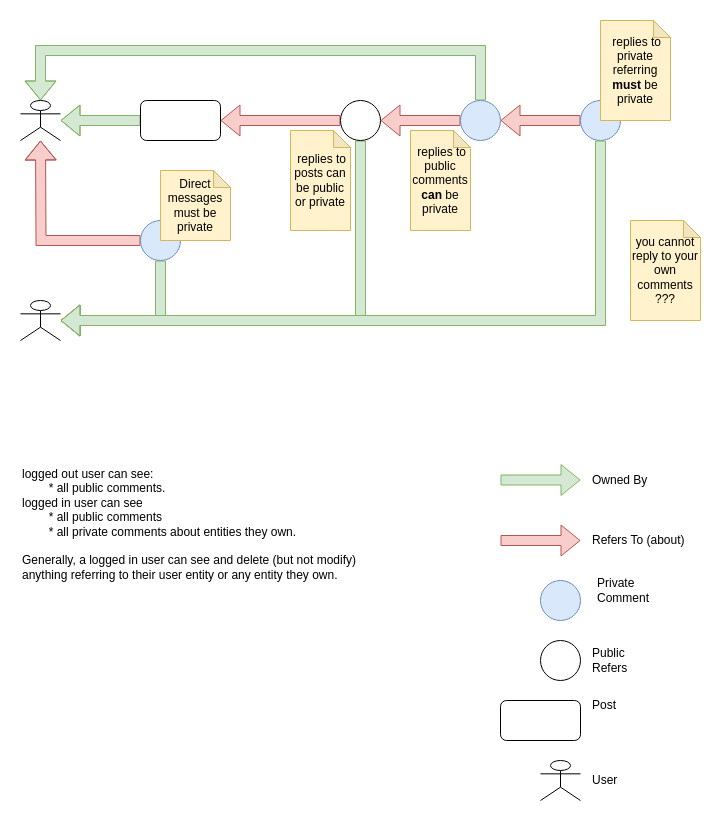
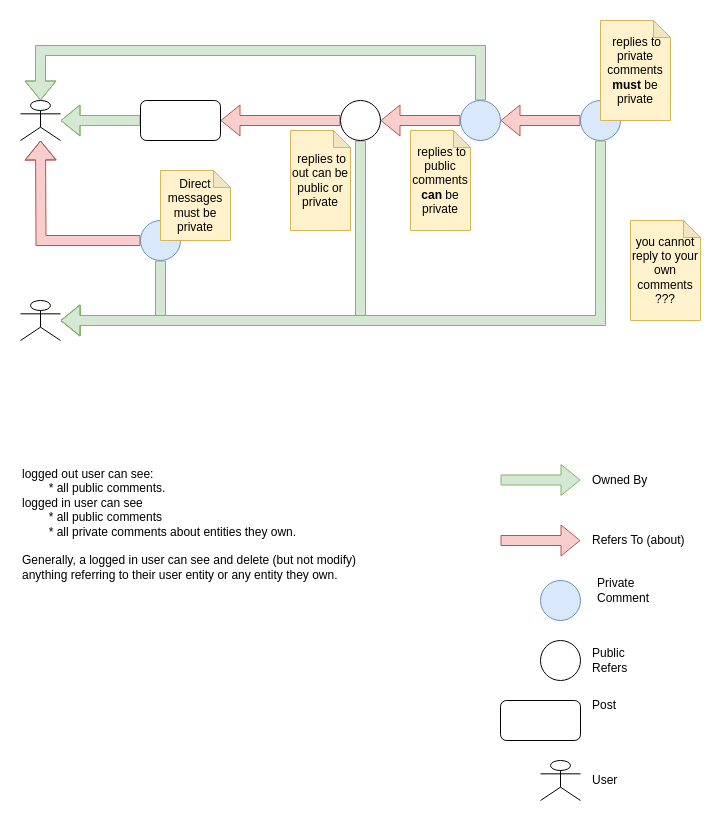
  <mxCell id="0" />
  <mxCell id="1" parent="0" />
  <mxCell id="2" value="" style="shape=umlActor;verticalLabelPosition=bottom;verticalAlign=top;html=1;outlineConnect=0;fontFamily=Helvetica;fontSize=12;fontColor=default;align=center;strokeColor=default;fillColor=default;" parent="1" vertex="1"><mxGeometry x="20" y="300" width="40" height="40" as="geometry" /></mxCell>
  <mxCell id="3" style="edgeStyle=orthogonalEdgeStyle;rounded=0;orthogonalLoop=1;jettySize=auto;html=1;entryX=1;entryY=0.5;entryDx=0;entryDy=0;shape=flexArrow;fillColor=#d5e8d4;strokeColor=#82b366;" parent="1" source="4" edge="1"><mxGeometry relative="1" as="geometry"><mxPoint x="60" y="120" as="targetPoint" /></mxGeometry></mxCell>
  <mxCell id="4" value="" style="rounded=1;whiteSpace=wrap;html=1;" parent="1" vertex="1"><mxGeometry x="140" y="100" width="80" height="40" as="geometry" /></mxCell>
  <mxCell id="5" style="edgeStyle=orthogonalEdgeStyle;rounded=0;orthogonalLoop=1;jettySize=auto;html=1;entryX=1;entryY=0.5;entryDx=0;entryDy=0;shape=flexArrow;fillColor=#f8cecc;strokeColor=#b85450;" parent="1" source="7" target="4" edge="1"><mxGeometry relative="1" as="geometry" /></mxCell>
  <mxCell id="6" style="edgeStyle=orthogonalEdgeStyle;shape=flexArrow;rounded=0;orthogonalLoop=1;jettySize=auto;html=1;entryX=1;entryY=0.5;entryDx=0;entryDy=0;fillColor=#d5e8d4;strokeColor=#82b366;" parent="1" source="7" target="2" edge="1"><mxGeometry relative="1" as="geometry"><Array as="points"><mxPoint x="360" y="320" /></Array></mxGeometry></mxCell>
  <mxCell id="7" value="" style="ellipse;whiteSpace=wrap;html=1;aspect=fixed;" parent="1" vertex="1"><mxGeometry x="340" y="100" width="40" height="40" as="geometry" /></mxCell>
  <mxCell id="8" style="edgeStyle=orthogonalEdgeStyle;rounded=0;orthogonalLoop=1;jettySize=auto;html=1;entryX=1;entryY=0.5;entryDx=0;entryDy=0;shape=flexArrow;fillColor=#f8cecc;strokeColor=#b85450;" parent="1" source="10" target="7" edge="1"><mxGeometry relative="1" as="geometry" /></mxCell>
  <mxCell id="9" style="edgeStyle=orthogonalEdgeStyle;shape=flexArrow;rounded=0;orthogonalLoop=1;jettySize=auto;html=1;entryX=0.5;entryY=0;entryDx=0;entryDy=0;fillColor=#d5e8d4;strokeColor=#82b366;" parent="1" source="10" edge="1"><mxGeometry relative="1" as="geometry"><mxPoint x="40" y="100" as="targetPoint" /><Array as="points"><mxPoint x="480" y="50" /><mxPoint x="40" y="50" /></Array></mxGeometry></mxCell>
  <mxCell id="10" value="" style="ellipse;whiteSpace=wrap;html=1;aspect=fixed;fillColor=#dae8fc;strokeColor=#6c8ebf;" parent="1" vertex="1"><mxGeometry x="460" y="100" width="40" height="40" as="geometry" /></mxCell>
  <mxCell id="11" style="edgeStyle=orthogonalEdgeStyle;rounded=0;orthogonalLoop=1;jettySize=auto;html=1;entryX=1;entryY=0.5;entryDx=0;entryDy=0;shape=flexArrow;fillColor=#f8cecc;strokeColor=#b85450;" parent="1" source="12" target="10" edge="1"><mxGeometry relative="1" as="geometry" /></mxCell>
  <mxCell id="12" value="" style="ellipse;whiteSpace=wrap;html=1;aspect=fixed;fillColor=#dae8fc;strokeColor=#6c8ebf;" parent="1" vertex="1"><mxGeometry x="580" y="100" width="40" height="40" as="geometry" /></mxCell>
  <mxCell id="13" style="edgeStyle=orthogonalEdgeStyle;rounded=0;orthogonalLoop=1;jettySize=auto;html=1;entryX=0.5;entryY=1;entryDx=0;entryDy=0;shape=flexArrow;fillColor=#f8cecc;strokeColor=#b85450;" parent="1" source="15" edge="1"><mxGeometry relative="1" as="geometry"><mxPoint x="40" y="140" as="targetPoint" /></mxGeometry></mxCell>
  <mxCell id="14" style="edgeStyle=orthogonalEdgeStyle;shape=flexArrow;rounded=0;orthogonalLoop=1;jettySize=auto;html=1;entryX=1;entryY=0.5;entryDx=0;entryDy=0;exitX=0.5;exitY=1;exitDx=0;exitDy=0;fillColor=#d5e8d4;strokeColor=#82b366;" parent="1" source="15" target="2" edge="1"><mxGeometry relative="1" as="geometry" /></mxCell>
  <mxCell id="15" value="" style="ellipse;whiteSpace=wrap;html=1;aspect=fixed;fillColor=#dae8fc;strokeColor=#6c8ebf;" parent="1" vertex="1"><mxGeometry x="140" y="220" width="40" height="40" as="geometry" /></mxCell>
  <mxCell id="16" value="" style="shape=umlActor;verticalLabelPosition=bottom;verticalAlign=top;html=1;outlineConnect=0;fontFamily=Helvetica;fontSize=12;fontColor=default;align=center;strokeColor=default;fillColor=default;" parent="1" vertex="1"><mxGeometry x="540" y="760" width="40" height="40" as="geometry" /></mxCell>
  <mxCell id="17" value="User" style="text;html=1;strokeColor=none;fillColor=none;align=left;verticalAlign=middle;whiteSpace=wrap;rounded=0;" parent="1" vertex="1"><mxGeometry x="590" y="765" width="60" height="30" as="geometry" /></mxCell>
  <mxCell id="18" value="" style="rounded=1;whiteSpace=wrap;html=1;" parent="1" vertex="1"><mxGeometry x="500" y="700" width="80" height="40" as="geometry" /></mxCell>
  <mxCell id="19" value="Post" style="text;html=1;strokeColor=none;fillColor=none;align=left;verticalAlign=middle;whiteSpace=wrap;rounded=0;" parent="1" vertex="1"><mxGeometry x="590" y="690" width="60" height="30" as="geometry" /></mxCell>
  <mxCell id="20" value="" style="ellipse;whiteSpace=wrap;html=1;aspect=fixed;" parent="1" vertex="1"><mxGeometry x="540" y="640" width="40" height="40" as="geometry" /></mxCell>
  <mxCell id="21" value="Public Refers" style="text;html=1;strokeColor=none;fillColor=none;align=left;verticalAlign=middle;whiteSpace=wrap;rounded=0;" parent="1" vertex="1"><mxGeometry x="590" y="645" width="60" height="30" as="geometry" /></mxCell>
  <mxCell id="22" value="" style="ellipse;whiteSpace=wrap;html=1;aspect=fixed;fillColor=#dae8fc;strokeColor=#6c8ebf;" parent="1" vertex="1"><mxGeometry x="540" y="580" width="40" height="40" as="geometry" /></mxCell>
  <mxCell id="23" value="Private Comment" style="text;html=1;strokeColor=none;fillColor=none;align=left;verticalAlign=middle;whiteSpace=wrap;rounded=0;" parent="1" vertex="1"><mxGeometry x="595" y="575" width="60" height="30" as="geometry" /></mxCell>
  <mxCell id="24" value="" style="shape=flexArrow;endArrow=classic;html=1;rounded=0;strokeColor=#b85450;fillColor=#f8cecc;" parent="1" edge="1"><mxGeometry width="50" height="50" relative="1" as="geometry"><mxPoint x="500" y="540" as="sourcePoint" /><mxPoint x="580" y="540" as="targetPoint" /></mxGeometry></mxCell>
  <mxCell id="25" value="Refers To (about)" style="text;html=1;strokeColor=none;fillColor=none;align=left;verticalAlign=middle;whiteSpace=wrap;rounded=0;" parent="1" vertex="1"><mxGeometry x="590" y="520" width="110" height="40" as="geometry" /></mxCell>
  <mxCell id="26" value="" style="shape=flexArrow;endArrow=classic;html=1;rounded=0;strokeColor=#82b366;fillColor=#d5e8d4;" parent="1" edge="1"><mxGeometry width="50" height="50" relative="1" as="geometry"><mxPoint x="500" y="479.5" as="sourcePoint" /><mxPoint x="580" y="479.5" as="targetPoint" /></mxGeometry></mxCell>
  <mxCell id="27" value="Owned By" style="text;html=1;strokeColor=none;fillColor=none;align=left;verticalAlign=middle;whiteSpace=wrap;rounded=0;" parent="1" vertex="1"><mxGeometry x="590" y="460" width="60" height="40" as="geometry" /></mxCell>
  <mxCell id="28" value="" style="shape=umlActor;verticalLabelPosition=bottom;verticalAlign=top;html=1;outlineConnect=0;fontFamily=Helvetica;fontSize=12;fontColor=default;align=center;strokeColor=default;fillColor=default;" parent="1" vertex="1"><mxGeometry x="20" y="100" width="40" height="40" as="geometry" /></mxCell>
  <mxCell id="29" style="edgeStyle=orthogonalEdgeStyle;shape=flexArrow;rounded=0;orthogonalLoop=1;jettySize=auto;html=1;entryX=1;entryY=0.5;entryDx=0;entryDy=0;fillColor=#d5e8d4;strokeColor=#82b366;" parent="1" source="12" target="2" edge="1"><mxGeometry relative="1" as="geometry"><Array as="points"><mxPoint x="600" y="320" /></Array></mxGeometry></mxCell>
- <mxCell id="30" value="&amp;nbsp;replies to private referring &lt;b&gt;must&lt;/b&gt; be private" style="shape=note;whiteSpace=wrap;html=1;backgroundOutline=1;darkOpacity=0.05;size=17;fillColor=#fff2cc;strokeColor=#d6b656;" parent="1" vertex="1"><mxGeometry x="600" y="20" width="70" height="100" as="geometry" /></mxCell>
+ <mxCell id="30" value="&amp;nbsp;replies to private comments &lt;b&gt;must&lt;/b&gt; be private" style="shape=note;whiteSpace=wrap;html=1;backgroundOutline=1;darkOpacity=0.05;size=17;fillColor=#fff2cc;strokeColor=#d6b656;" parent="1" vertex="1"><mxGeometry x="600" y="20" width="70" height="100" as="geometry" /></mxCell>
  <mxCell id="31" value="Direct messages must be private" style="shape=note;whiteSpace=wrap;html=1;backgroundOutline=1;darkOpacity=0.05;size=17;fillColor=#fff2cc;strokeColor=#d6b656;" parent="1" vertex="1"><mxGeometry x="160" y="170" width="70" height="70" as="geometry" /></mxCell>
  <mxCell id="32" value="&amp;nbsp;replies to public comments &lt;b&gt;can&lt;/b&gt; be private" style="shape=note;whiteSpace=wrap;html=1;backgroundOutline=1;darkOpacity=0.05;size=17;fillColor=#fff2cc;strokeColor=#d6b656;" parent="1" vertex="1"><mxGeometry x="410" y="130" width="60" height="100" as="geometry" /></mxCell>
- <mxCell id="33" value="&amp;nbsp;replies to posts can be public or private" style="shape=note;whiteSpace=wrap;html=1;backgroundOutline=1;darkOpacity=0.05;size=17;fillColor=#fff2cc;strokeColor=#d6b656;" parent="1" vertex="1"><mxGeometry x="290" y="130" width="60" height="100" as="geometry" /></mxCell>
+ <mxCell id="33" value="&amp;nbsp;replies to out can be public or private" style="shape=note;whiteSpace=wrap;html=1;backgroundOutline=1;darkOpacity=0.05;size=17;fillColor=#fff2cc;strokeColor=#d6b656;" parent="1" vertex="1"><mxGeometry x="290" y="130" width="60" height="100" as="geometry" /></mxCell>
  <mxCell id="34" value="you cannot reply to your own comments&lt;br&gt;???" style="shape=note;whiteSpace=wrap;html=1;backgroundOutline=1;darkOpacity=0.05;size=17;fillColor=#fff2cc;strokeColor=#d6b656;" parent="1" vertex="1"><mxGeometry x="630" y="220" width="70" height="100" as="geometry" /></mxCell>
  <mxCell id="35" value="logged out user can see:&lt;br&gt;&lt;span style=&quot;white-space: pre;&quot;&gt;&#09;&lt;/span&gt;* all public comments.&lt;br&gt;logged in user can see&lt;br&gt;&lt;span style=&quot;white-space: pre;&quot;&gt;&#09;&lt;/span&gt;* all public comments&lt;br&gt;&lt;span style=&quot;white-space: pre;&quot;&gt;&#09;&lt;/span&gt;* all private comments about entities they own.&lt;br&gt;&lt;br&gt;Generally, a logged in user can see and delete (but not modify) anything referring to their user entity or any entity they own." style="text;html=1;strokeColor=none;fillColor=none;align=left;verticalAlign=top;whiteSpace=wrap;rounded=0;" vertex="1" parent="1"><mxGeometry x="20" y="460" width="360" height="240" as="geometry" /></mxCell>
